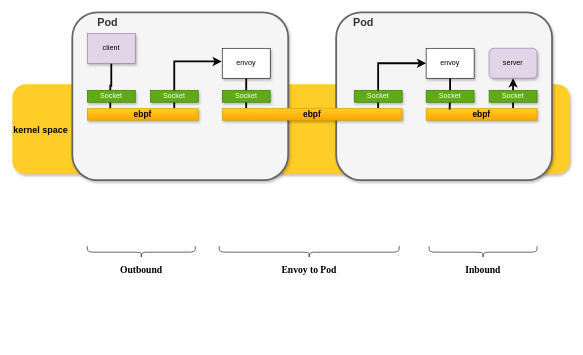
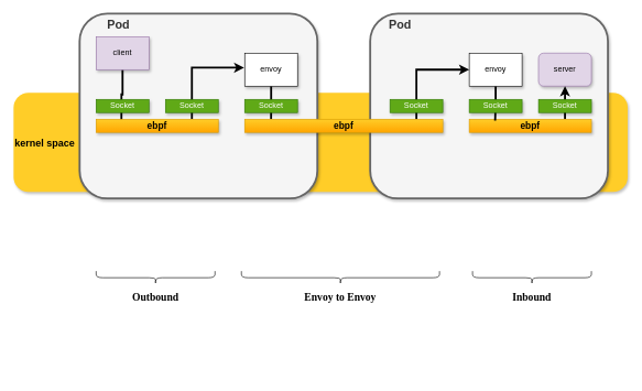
  <mxCell id="0" />
  <mxCell id="1" parent="0" />
  <mxCell id="2" value="&lt;b&gt;&lt;font style=&quot;font-size: 15px&quot;&gt;kernel space&lt;/font&gt;&lt;/b&gt;" style="rounded=1;whiteSpace=wrap;html=1;shadow=1;align=left;fillColor=#ffcd28;strokeColor=none;" parent="1" vertex="1"><mxGeometry x="20" y="140" width="930" height="150" as="geometry" /></mxCell>
  <mxCell id="3" value="&lt;font style=&quot;font-size: 18px&quot;&gt;&lt;b&gt;&amp;nbsp; &amp;nbsp; &amp;nbsp; &amp;nbsp; &lt;font style=&quot;font-size: 18px&quot;&gt;Pod&lt;/font&gt;&lt;/b&gt;&lt;/font&gt;" style="rounded=1;whiteSpace=wrap;html=1;align=left;verticalAlign=top;fontSize=13;strokeWidth=3;shadow=1;fillColor=#f5f5f5;strokeColor=#666666;fontColor=#333333;" parent="1" vertex="1"><mxGeometry x="120" y="20" width="360" height="280" as="geometry" /></mxCell>
  <mxCell id="4" value="" style="edgeStyle=orthogonalEdgeStyle;rounded=0;orthogonalLoop=1;jettySize=auto;html=1;entryX=0.207;entryY=0.118;entryDx=0;entryDy=0;entryPerimeter=0;strokeWidth=3;endArrow=none;endFill=0;" parent="1" source="5" target="8" edge="1"><mxGeometry relative="1" as="geometry" /></mxCell>
  <mxCell id="5" value="client" style="rounded=0;whiteSpace=wrap;html=1;fillColor=#e1d5e7;strokeColor=#9673a6;shadow=1;" parent="1" vertex="1"><mxGeometry x="145" y="55" width="80" height="50" as="geometry" /></mxCell>
  <mxCell id="6" value="Socket" style="rounded=0;whiteSpace=wrap;html=1;fillColor=#60a917;strokeColor=#2D7600;fontColor=#ffffff;shadow=1;" parent="1" vertex="1"><mxGeometry x="145" y="150" width="80" height="20" as="geometry" /></mxCell>
  <mxCell id="7" style="edgeStyle=orthogonalEdgeStyle;rounded=0;orthogonalLoop=1;jettySize=auto;html=1;strokeColor=#000000;entryX=-0.011;entryY=0.44;entryDx=0;entryDy=0;entryPerimeter=0;strokeWidth=3;" parent="1" source="8" target="11" edge="1"><mxGeometry relative="1" as="geometry"><Array as="points"><mxPoint x="290" y="102" /></Array></mxGeometry></mxCell>
  <mxCell id="8" value="&lt;font style=&quot;font-size: 14px&quot;&gt;&lt;b&gt;ebpf&lt;/b&gt;&lt;/font&gt;" style="rounded=0;whiteSpace=wrap;html=1;fillColor=#ffcd28;strokeColor=#d79b00;gradientColor=#ffa500;shadow=1;" parent="1" vertex="1"><mxGeometry x="145" y="180" width="185" height="20" as="geometry" /></mxCell>
  <mxCell id="9" value="Socket" style="rounded=0;whiteSpace=wrap;html=1;fillColor=#60a917;strokeColor=#2D7600;fontColor=#ffffff;shadow=1;" parent="1" vertex="1"><mxGeometry x="250" y="150" width="80" height="20" as="geometry" /></mxCell>
  <mxCell id="10" style="edgeStyle=orthogonalEdgeStyle;rounded=0;orthogonalLoop=1;jettySize=auto;html=1;entryX=0.133;entryY=-0.002;entryDx=0;entryDy=0;entryPerimeter=0;strokeWidth=3;endArrow=none;endFill=0;" parent="1" source="11" target="22" edge="1"><mxGeometry relative="1" as="geometry" /></mxCell>
  <mxCell id="11" value="envoy" style="rounded=0;whiteSpace=wrap;html=1;shadow=1;" parent="1" vertex="1"><mxGeometry x="370" y="80" width="80" height="50" as="geometry" /></mxCell>
  <mxCell id="12" value="Socket" style="rounded=0;whiteSpace=wrap;html=1;fillColor=#60a917;strokeColor=#2D7600;fontColor=#ffffff;shadow=1;" parent="1" vertex="1"><mxGeometry x="370" y="150" width="80" height="20" as="geometry" /></mxCell>
  <mxCell id="13" value="&lt;span&gt;&amp;nbsp; &amp;nbsp; &amp;nbsp; &amp;nbsp;&amp;nbsp;&lt;/span&gt;&lt;b&gt;&lt;font style=&quot;font-size: 18px&quot;&gt;Pod&lt;/font&gt;&lt;/b&gt;" style="rounded=1;whiteSpace=wrap;html=1;align=left;verticalAlign=top;strokeWidth=3;shadow=1;fillColor=#f5f5f5;strokeColor=#666666;fontColor=#333333;" parent="1" vertex="1"><mxGeometry x="560" y="20" width="360" height="280" as="geometry" /></mxCell>
  <mxCell id="14" value="server" style="whiteSpace=wrap;html=1;fillColor=#e1d5e7;strokeColor=#9673a6;shadow=1;rounded=1;" parent="1" vertex="1"><mxGeometry x="815" y="80" width="80" height="50" as="geometry" /></mxCell>
  <mxCell id="15" style="edgeStyle=orthogonalEdgeStyle;rounded=0;orthogonalLoop=1;jettySize=auto;html=1;entryX=0.5;entryY=1;entryDx=0;entryDy=0;strokeWidth=3;" parent="1" source="16" target="14" edge="1"><mxGeometry relative="1" as="geometry"><Array as="points"><mxPoint x="855" y="170" /><mxPoint x="855" y="170" /></Array></mxGeometry></mxCell>
  <mxCell id="16" value="&lt;font style=&quot;font-size: 14px&quot;&gt;&lt;b&gt;ebpf&lt;/b&gt;&lt;/font&gt;" style="rounded=0;whiteSpace=wrap;html=1;fillColor=#ffcd28;strokeColor=#d79b00;gradientColor=#ffa500;shadow=1;" parent="1" vertex="1"><mxGeometry x="710" y="180" width="185" height="20" as="geometry" /></mxCell>
  <mxCell id="17" value="Socket" style="rounded=0;whiteSpace=wrap;html=1;fillColor=#60a917;strokeColor=#2D7600;fontColor=#ffffff;shadow=1;" parent="1" vertex="1"><mxGeometry x="815" y="150" width="80" height="20" as="geometry" /></mxCell>
  <mxCell id="18" style="edgeStyle=orthogonalEdgeStyle;rounded=0;orthogonalLoop=1;jettySize=auto;html=1;entryX=0.212;entryY=0.099;entryDx=0;entryDy=0;entryPerimeter=0;strokeColor=#000000;strokeWidth=3;endArrow=none;endFill=0;" parent="1" source="19" target="16" edge="1"><mxGeometry relative="1" as="geometry" /></mxCell>
  <mxCell id="19" value="envoy" style="rounded=0;whiteSpace=wrap;html=1;shadow=1;" parent="1" vertex="1"><mxGeometry x="710" y="80" width="80" height="50" as="geometry" /></mxCell>
  <mxCell id="20" value="Socket" style="rounded=0;whiteSpace=wrap;html=1;fillColor=#60a917;strokeColor=#2D7600;fontColor=#ffffff;shadow=1;" parent="1" vertex="1"><mxGeometry x="710" y="150" width="80" height="20" as="geometry" /></mxCell>
  <mxCell id="21" style="edgeStyle=orthogonalEdgeStyle;rounded=0;orthogonalLoop=1;jettySize=auto;html=1;entryX=0;entryY=0.5;entryDx=0;entryDy=0;endArrow=classic;endFill=1;strokeWidth=3;" parent="1" source="22" target="19" edge="1"><mxGeometry relative="1" as="geometry"><Array as="points"><mxPoint x="630" y="105" /></Array></mxGeometry></mxCell>
  <mxCell id="22" value="&lt;font style=&quot;font-size: 14px&quot;&gt;&lt;b&gt;ebpf&lt;/b&gt;&lt;/font&gt;" style="rounded=0;whiteSpace=wrap;html=1;fillColor=#ffcd28;strokeColor=#d79b00;gradientColor=#ffa500;shadow=1;" parent="1" vertex="1"><mxGeometry x="370" y="180" width="300" height="20" as="geometry" /></mxCell>
  <mxCell id="23" value="Socket" style="rounded=0;whiteSpace=wrap;html=1;fillColor=#60a917;strokeColor=#2D7600;fontColor=#ffffff;shadow=1;" parent="1" vertex="1"><mxGeometry x="590" y="150" width="80" height="20" as="geometry" /></mxCell>
  <mxCell id="24" value="" style="shape=curlyBracket;whiteSpace=wrap;html=1;rounded=1;flipH=1;size=0.5;rotation=90;" vertex="1" parent="1"><mxGeometry x="225" y="330" width="20" height="180" as="geometry" /></mxCell>
  <mxCell id="25" value="" style="shape=curlyBracket;whiteSpace=wrap;html=1;rounded=1;flipH=1;size=0.5;rotation=90;" vertex="1" parent="1"><mxGeometry x="505" y="270" width="20" height="300" as="geometry" /></mxCell>
  <mxCell id="26" value="" style="shape=curlyBracket;whiteSpace=wrap;html=1;rounded=1;flipH=1;size=0.5;rotation=90;" vertex="1" parent="1"><mxGeometry x="795" y="330" width="20" height="180" as="geometry" /></mxCell>
  <mxCell id="27" value="&lt;b&gt;&lt;font face=&quot;Comic Sans MS&quot; style=&quot;font-size: 16px&quot;&gt;Outbound&lt;/font&gt;&lt;/b&gt;" style="text;html=1;strokeColor=none;fillColor=none;align=center;verticalAlign=middle;whiteSpace=wrap;rounded=0;" vertex="1" parent="1"><mxGeometry x="215" y="440" width="40" height="20" as="geometry" /></mxCell>
- <mxCell id="28" value="&lt;b&gt;&lt;font face=&quot;Comic Sans MS&quot; style=&quot;font-size: 16px&quot;&gt;Envoy to Pod&lt;/font&gt;&lt;/b&gt;" style="text;html=1;strokeColor=none;fillColor=none;align=center;verticalAlign=middle;whiteSpace=wrap;rounded=0;" vertex="1" parent="1"><mxGeometry x="445" y="440" width="140" height="20" as="geometry" /></mxCell>
+ <mxCell id="28" value="&lt;b&gt;&lt;font face=&quot;Comic Sans MS&quot; style=&quot;font-size: 16px&quot;&gt;Envoy to Envoy&lt;/font&gt;&lt;/b&gt;" style="text;html=1;strokeColor=none;fillColor=none;align=center;verticalAlign=middle;whiteSpace=wrap;rounded=0;" vertex="1" parent="1"><mxGeometry x="445" y="440" width="140" height="20" as="geometry" /></mxCell>
  <mxCell id="29" value="&lt;b&gt;&lt;font face=&quot;Comic Sans MS&quot; style=&quot;font-size: 16px&quot;&gt;Inbound&lt;/font&gt;&lt;/b&gt;" style="text;html=1;strokeColor=none;fillColor=none;align=center;verticalAlign=middle;whiteSpace=wrap;rounded=0;" vertex="1" parent="1"><mxGeometry x="785" y="440" width="40" height="20" as="geometry" /></mxCell>
